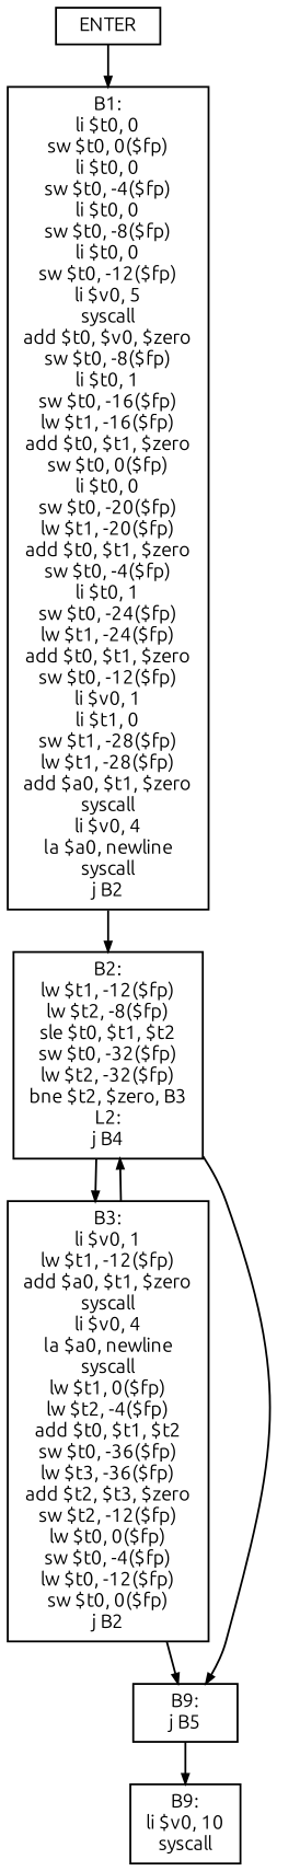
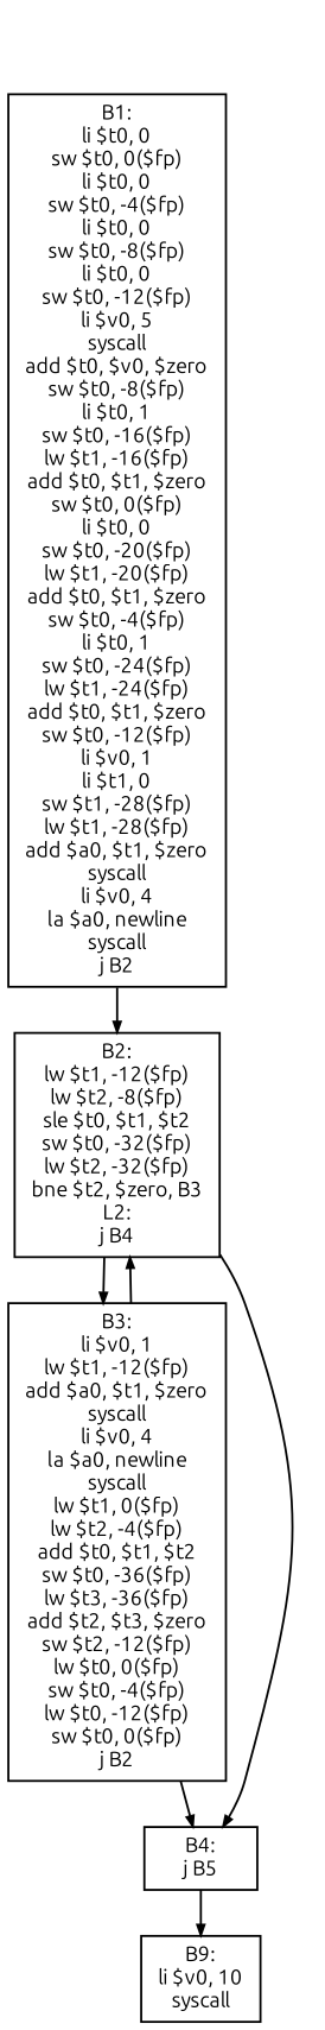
  digraph {
    fontname=Ubuntu
    ranksep=.3
    node [fillcolor=white fontname=Ubuntu fontsize=10 shape=box style=filled]
    edge [arrowsize=.5 fontname=Ubuntu]
-   n1 [height=.09 label=ENTER]
    n2 [height=.09 label="B1:\nli $t0, 0\nsw $t0, 0($fp)\nli $t0, 0\nsw $t0, -4($fp)\nli $t0, 0\nsw $t0, -8($fp)\nli $t0, 0\nsw $t0, -12($fp)\nli $v0, 5\nsyscall\nadd $t0, $v0, $zero\nsw $t0, -8($fp)\nli $t0, 1\nsw $t0, -16($fp)\nlw $t1, -16($fp)\nadd $t0, $t1, $zero\nsw $t0, 0($fp)\nli $t0, 0\nsw $t0, -20($fp)\nlw $t1, -20($fp)\nadd $t0, $t1, $zero\nsw $t0, -4($fp)\nli $t0, 1\nsw $t0, -24($fp)\nlw $t1, -24($fp)\nadd $t0, $t1, $zero\nsw $t0, -12($fp)\nli $v0, 1\nli $t1, 0\nsw $t1, -28($fp)\nlw $t1, -28($fp)\nadd $a0, $t1, $zero\nsyscall\nli $v0, 4\nla $a0, newline\nsyscall\nj B2\n"]
    n3 [height=.09 label="B2:\nlw $t1, -12($fp)\nlw $t2, -8($fp)\nsle $t0, $t1, $t2\nsw $t0, -32($fp)\nlw $t2, -32($fp)\nbne $t2, $zero, B3\nL2:\nj B4\n"]
    n4 [height=.09 label="B3:\nli $v0, 1\nlw $t1, -12($fp)\nadd $a0, $t1, $zero\nsyscall\nli $v0, 4\nla $a0, newline\nsyscall\nlw $t1, 0($fp)\nlw $t2, -4($fp)\nadd $t0, $t1, $t2\nsw $t0, -36($fp)\nlw $t3, -36($fp)\nadd $t2, $t3, $zero\nsw $t2, -12($fp)\nlw $t0, 0($fp)\nsw $t0, -4($fp)\nlw $t0, -12($fp)\nsw $t0, 0($fp)\nj B2\n"]
-   n5 [height=.09 label="B9:\nj B5\n"]
+   n5 [height=.09 label="B4:\nj B5\n"]
    n6 [height=.09 label="B9:\nli $v0, 10\nsyscall"]
-   n1 -> n2
    n2 -> n3
    n3 -> n4
    n3 -> n5
    n4 -> n3
    n4 -> n5
    n5 -> n6
  }
